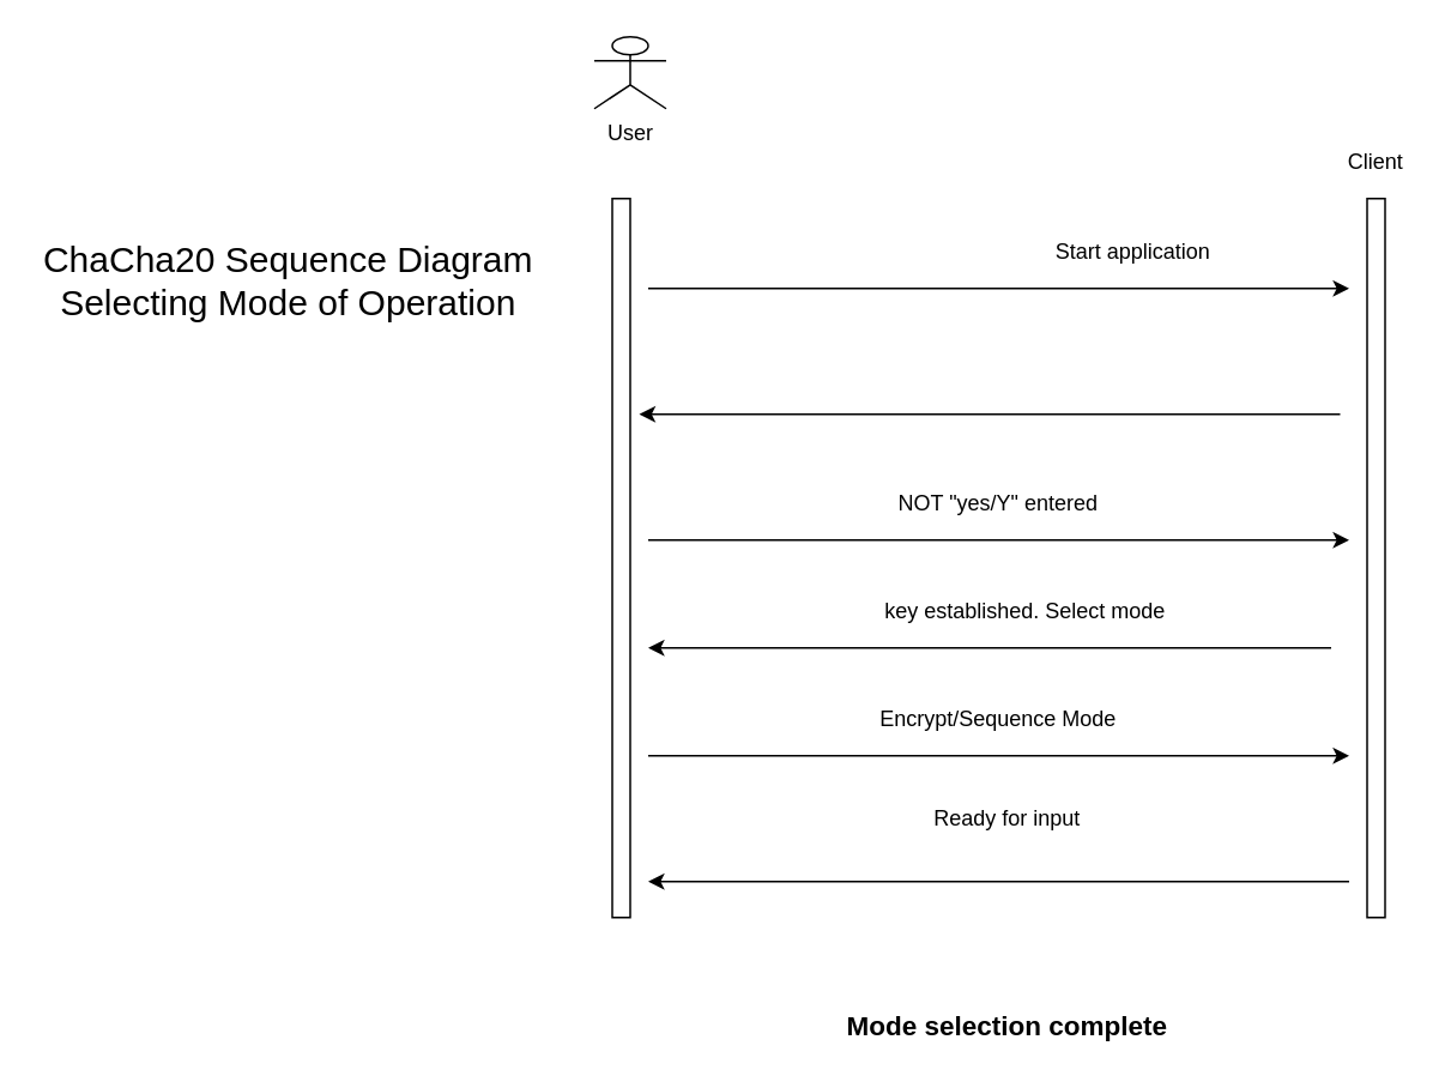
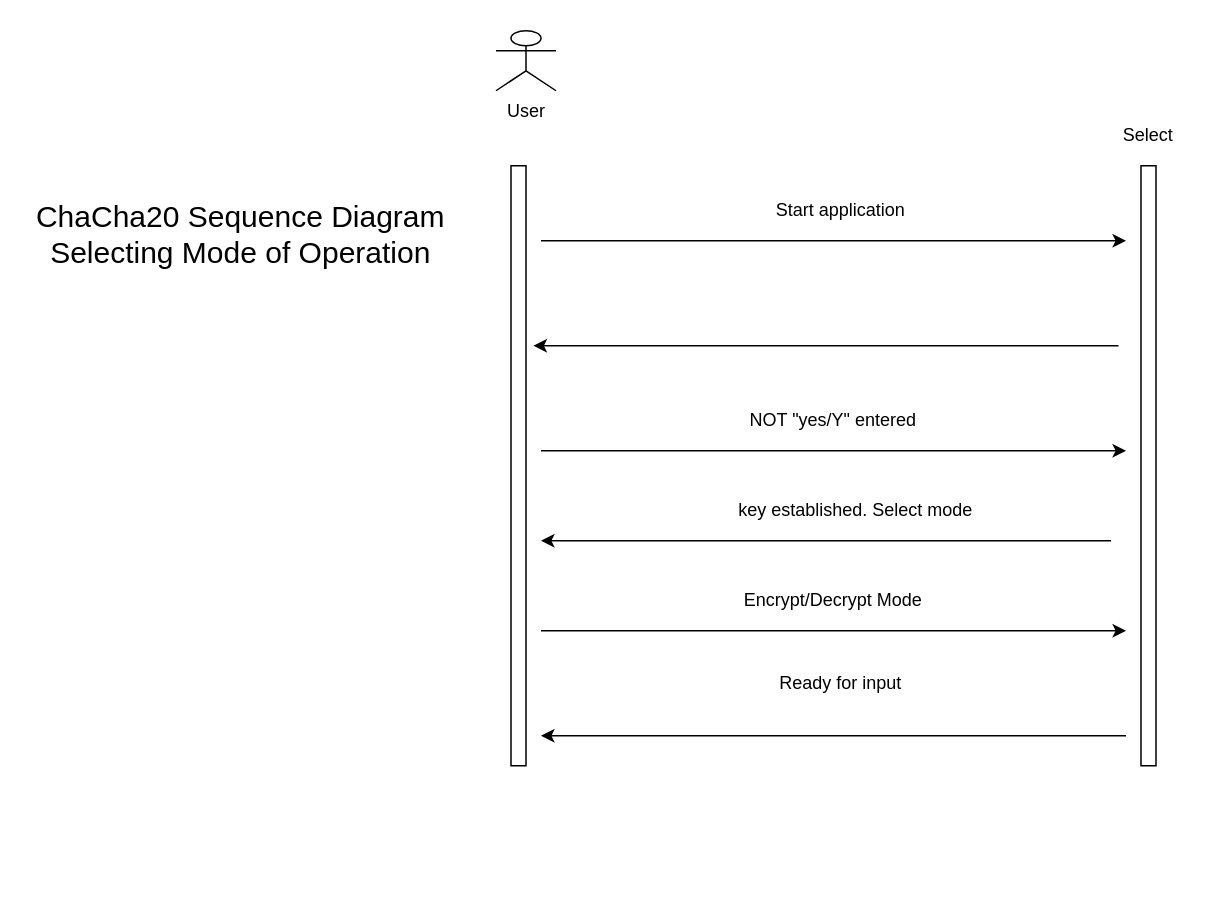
  <mxCell id="0" />
  <mxCell id="1" parent="0" />
  <mxCell id="2" value="" style="rounded=0;whiteSpace=wrap;html=1;" parent="1" vertex="1"><mxGeometry x="340" y="110" width="10" height="400" as="geometry" /></mxCell>
  <mxCell id="3" value="User" style="shape=umlActor;verticalLabelPosition=bottom;verticalAlign=top;html=1;outlineConnect=0;" parent="1" vertex="1"><mxGeometry x="330" y="20" width="40" height="40" as="geometry" /></mxCell>
  <mxCell id="4" value="" style="rounded=0;whiteSpace=wrap;html=1;" parent="1" vertex="1"><mxGeometry x="760" y="110" width="10" height="400" as="geometry" /></mxCell>
- <mxCell id="5" value="Client" style="text;html=1;strokeColor=none;fillColor=none;align=center;verticalAlign=middle;whiteSpace=wrap;rounded=0;" parent="1" vertex="1"><mxGeometry x="745" y="80" width="40" height="20" as="geometry" /></mxCell>
+ <mxCell id="5" value="Select" style="text;html=1;strokeColor=none;fillColor=none;align=center;verticalAlign=middle;whiteSpace=wrap;rounded=0;" parent="1" vertex="1"><mxGeometry x="745" y="80" width="40" height="20" as="geometry" /></mxCell>
  <mxCell id="6" value="" style="endArrow=classic;html=1;" parent="1" edge="1"><mxGeometry width="50" height="50" relative="1" as="geometry"><mxPoint x="360" y="160" as="sourcePoint" /><mxPoint x="750" y="160" as="targetPoint" /></mxGeometry></mxCell>
- <mxCell id="7" value="Start application" style="text;html=1;strokeColor=none;fillColor=none;align=center;verticalAlign=middle;whiteSpace=wrap;rounded=0;" parent="1" vertex="1"><mxGeometry x="570" y="130" width="120" height="20" as="geometry" /></mxCell>
+ <mxCell id="7" value="Start application" style="text;html=1;strokeColor=none;fillColor=none;align=center;verticalAlign=middle;whiteSpace=wrap;rounded=0;" parent="1" vertex="1"><mxGeometry x="500" y="130" width="120" height="20" as="geometry" /></mxCell>
  <mxCell id="8" value="" style="endArrow=classic;html=1;" parent="1" edge="1"><mxGeometry width="50" height="50" relative="1" as="geometry"><mxPoint x="745" y="230" as="sourcePoint" /><mxPoint x="355" y="230" as="targetPoint" /></mxGeometry></mxCell>
  <mxCell id="9" value="" style="endArrow=classic;html=1;" parent="1" edge="1"><mxGeometry width="50" height="50" relative="1" as="geometry"><mxPoint x="360" y="300" as="sourcePoint" /><mxPoint x="750" y="300" as="targetPoint" /></mxGeometry></mxCell>
  <mxCell id="10" value="NOT &quot;yes/Y&quot; entered" style="text;html=1;strokeColor=none;fillColor=none;align=center;verticalAlign=middle;whiteSpace=wrap;rounded=0;" parent="1" vertex="1"><mxGeometry x="480" y="270" width="150" height="20" as="geometry" /></mxCell>
  <mxCell id="11" value="" style="endArrow=classic;html=1;" parent="1" edge="1"><mxGeometry width="50" height="50" relative="1" as="geometry"><mxPoint x="740" y="360" as="sourcePoint" /><mxPoint x="360" y="360" as="targetPoint" /></mxGeometry></mxCell>
  <mxCell id="12" value="key established. Select mode" style="text;html=1;strokeColor=none;fillColor=none;align=center;verticalAlign=middle;whiteSpace=wrap;rounded=0;" parent="1" vertex="1"><mxGeometry x="470" y="330" width="200" height="20" as="geometry" /></mxCell>
  <mxCell id="13" value="" style="endArrow=classic;html=1;" parent="1" edge="1"><mxGeometry width="50" height="50" relative="1" as="geometry"><mxPoint x="360" y="420" as="sourcePoint" /><mxPoint x="750" y="420" as="targetPoint" /></mxGeometry></mxCell>
- <mxCell id="14" value="Encrypt/Sequence Mode" style="text;html=1;strokeColor=none;fillColor=none;align=center;verticalAlign=middle;whiteSpace=wrap;rounded=0;" parent="1" vertex="1"><mxGeometry x="455" y="390" width="200" height="20" as="geometry" /></mxCell>
+ <mxCell id="14" value="Encrypt/Decrypt Mode" style="text;html=1;strokeColor=none;fillColor=none;align=center;verticalAlign=middle;whiteSpace=wrap;rounded=0;" parent="1" vertex="1"><mxGeometry x="455" y="390" width="200" height="20" as="geometry" /></mxCell>
  <mxCell id="15" value="&lt;font style=&quot;font-size: 20px&quot;&gt;ChaCha20 Sequence Diagram Selecting Mode of Operation&lt;/font&gt;" style="text;html=1;strokeColor=none;fillColor=none;align=center;verticalAlign=middle;whiteSpace=wrap;rounded=0;" parent="1" vertex="1"><mxGeometry x="20" y="80" width="280" height="150" as="geometry" /></mxCell>
  <mxCell id="16" value="" style="endArrow=classic;html=1;" edge="1" parent="1"><mxGeometry width="50" height="50" relative="1" as="geometry"><mxPoint x="750" y="490" as="sourcePoint" /><mxPoint x="360" y="490" as="targetPoint" /></mxGeometry></mxCell>
  <mxCell id="17" value="Ready for input" style="text;html=1;strokeColor=none;fillColor=none;align=center;verticalAlign=middle;whiteSpace=wrap;rounded=0;" vertex="1" parent="1"><mxGeometry x="460" y="445" width="200" height="20" as="geometry" /></mxCell>
- <mxCell id="18" value="&lt;b&gt;&lt;font style=&quot;font-size: 15px&quot;&gt;Mode selection complete&lt;/font&gt;&lt;/b&gt;" style="text;html=1;strokeColor=none;fillColor=none;align=center;verticalAlign=middle;whiteSpace=wrap;rounded=0;" vertex="1" parent="1"><mxGeometry x="450" y="560" width="220" height="20" as="geometry" /></mxCell>
